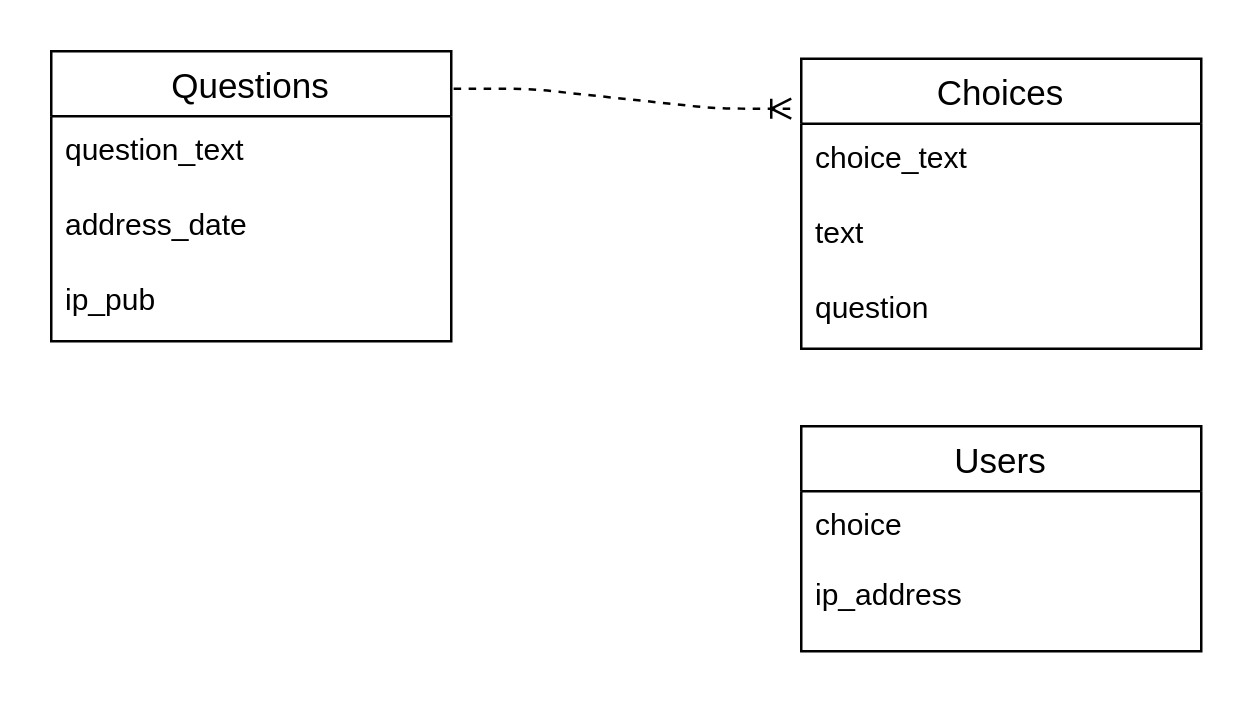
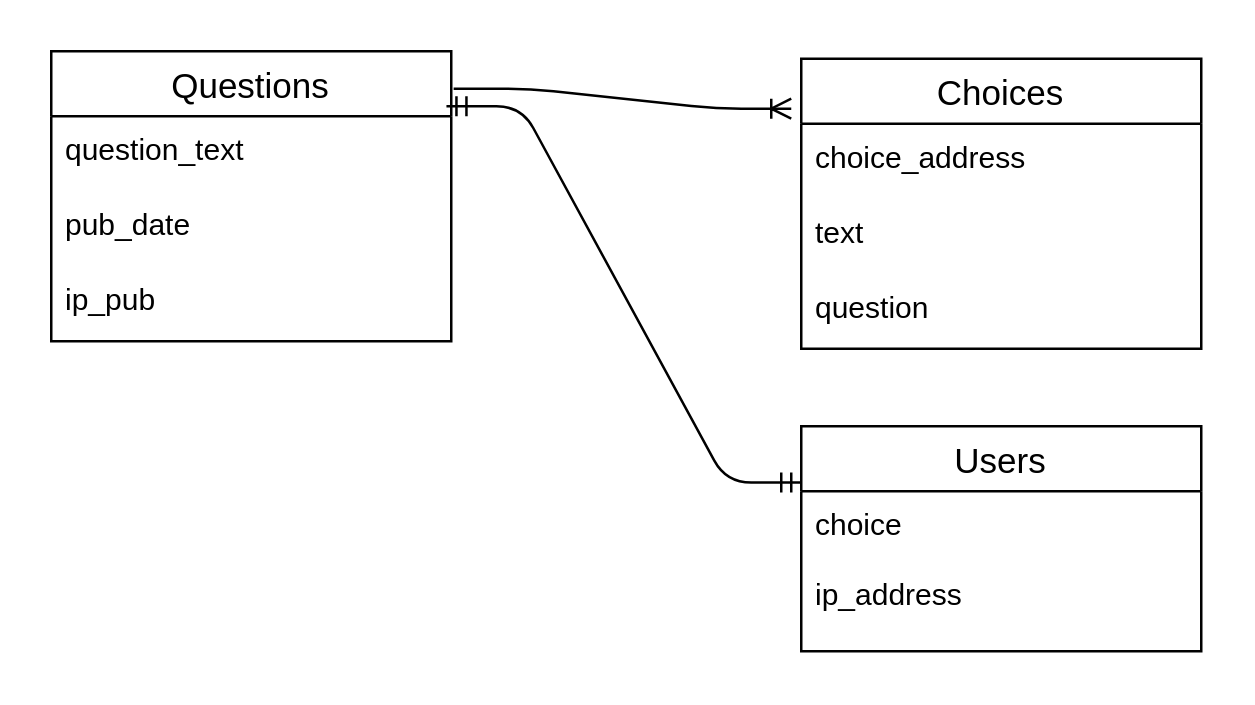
  <mxCell id="0" />
  <mxCell id="1" parent="0" />
  <mxCell id="2" value="Questions" style="swimlane;fontStyle=0;childLayout=stackLayout;horizontal=1;startSize=26;horizontalStack=0;resizeParent=1;resizeParentMax=0;resizeLast=0;collapsible=1;marginBottom=0;align=center;fontSize=14;" vertex="1" parent="1"><mxGeometry x="20" y="20" width="160" height="116" as="geometry" /></mxCell>
  <mxCell id="3" value="question_text" style="text;strokeColor=none;fillColor=none;spacingLeft=4;spacingRight=4;overflow=hidden;rotatable=0;points=[[0,0.5],[1,0.5]];portConstraint=eastwest;fontSize=12;" vertex="1" parent="2"><mxGeometry y="26" width="160" height="30" as="geometry" /></mxCell>
- <mxCell id="4" value="address_date" style="text;strokeColor=none;fillColor=none;spacingLeft=4;spacingRight=4;overflow=hidden;rotatable=0;points=[[0,0.5],[1,0.5]];portConstraint=eastwest;fontSize=12;" vertex="1" parent="2"><mxGeometry y="56" width="160" height="30" as="geometry" /></mxCell>
+ <mxCell id="4" value="pub_date" style="text;strokeColor=none;fillColor=none;spacingLeft=4;spacingRight=4;overflow=hidden;rotatable=0;points=[[0,0.5],[1,0.5]];portConstraint=eastwest;fontSize=12;" vertex="1" parent="2"><mxGeometry y="56" width="160" height="30" as="geometry" /></mxCell>
  <mxCell id="5" value="ip_pub" style="text;strokeColor=none;fillColor=none;spacingLeft=4;spacingRight=4;overflow=hidden;rotatable=0;points=[[0,0.5],[1,0.5]];portConstraint=eastwest;fontSize=12;" vertex="1" parent="2"><mxGeometry y="86" width="160" height="30" as="geometry" /></mxCell>
  <mxCell id="6" value="Choices" style="swimlane;fontStyle=0;childLayout=stackLayout;horizontal=1;startSize=26;horizontalStack=0;resizeParent=1;resizeParentMax=0;resizeLast=0;collapsible=1;marginBottom=0;align=center;fontSize=14;" vertex="1" parent="1"><mxGeometry x="320" y="23" width="160" height="116" as="geometry" /></mxCell>
- <mxCell id="7" value="choice_text" style="text;strokeColor=none;fillColor=none;spacingLeft=4;spacingRight=4;overflow=hidden;rotatable=0;points=[[0,0.5],[1,0.5]];portConstraint=eastwest;fontSize=12;" vertex="1" parent="6"><mxGeometry y="26" width="160" height="30" as="geometry" /></mxCell>
+ <mxCell id="7" value="choice_address" style="text;strokeColor=none;fillColor=none;spacingLeft=4;spacingRight=4;overflow=hidden;rotatable=0;points=[[0,0.5],[1,0.5]];portConstraint=eastwest;fontSize=12;" vertex="1" parent="6"><mxGeometry y="26" width="160" height="30" as="geometry" /></mxCell>
  <mxCell id="8" value="text" style="text;strokeColor=none;fillColor=none;spacingLeft=4;spacingRight=4;overflow=hidden;rotatable=0;points=[[0,0.5],[1,0.5]];portConstraint=eastwest;fontSize=12;" vertex="1" parent="6"><mxGeometry y="56" width="160" height="30" as="geometry" /></mxCell>
  <mxCell id="9" value="question" style="text;strokeColor=none;fillColor=none;spacingLeft=4;spacingRight=4;overflow=hidden;rotatable=0;points=[[0,0.5],[1,0.5]];portConstraint=eastwest;fontSize=12;" vertex="1" parent="6"><mxGeometry y="86" width="160" height="30" as="geometry" /></mxCell>
- <mxCell id="10" value="" style="edgeStyle=entityRelationEdgeStyle;fontSize=12;html=1;endArrow=ERoneToMany;exitX=1.006;exitY=0.129;exitDx=0;exitDy=0;exitPerimeter=0;entryX=-0.025;entryY=0.172;entryDx=0;entryDy=0;entryPerimeter=0;dashed=1;" edge="1" parent="1" source="2" target="6"><mxGeometry width="100" height="100" relative="1" as="geometry"><mxPoint x="150" y="350" as="sourcePoint" /><mxPoint x="250" y="250" as="targetPoint" /></mxGeometry></mxCell>
+ <mxCell id="10" value="" style="edgeStyle=entityRelationEdgeStyle;fontSize=12;html=1;endArrow=ERoneToMany;exitX=1.006;exitY=0.129;exitDx=0;exitDy=0;exitPerimeter=0;entryX=-0.025;entryY=0.172;entryDx=0;entryDy=0;entryPerimeter=0;" edge="1" parent="1" source="2" target="6"><mxGeometry width="100" height="100" relative="1" as="geometry"><mxPoint x="150" y="350" as="sourcePoint" /><mxPoint x="250" y="250" as="targetPoint" /></mxGeometry></mxCell>
  <mxCell id="11" value="Users" style="swimlane;fontStyle=0;childLayout=stackLayout;horizontal=1;startSize=26;horizontalStack=0;resizeParent=1;resizeParentMax=0;resizeLast=0;collapsible=1;marginBottom=0;align=center;fontSize=14;" vertex="1" parent="1"><mxGeometry x="320" y="170" width="160" height="90" as="geometry" /></mxCell>
  <mxCell id="12" value="choice&#10;&#10;ip_address&#10;&#10;" style="text;strokeColor=none;fillColor=none;spacingLeft=4;spacingRight=4;overflow=hidden;rotatable=0;points=[[0,0.5],[1,0.5]];portConstraint=eastwest;fontSize=12;" vertex="1" parent="11"><mxGeometry y="26" width="160" height="64" as="geometry" /></mxCell>
+ <mxCell id="13" value="" style="edgeStyle=entityRelationEdgeStyle;fontSize=12;html=1;endArrow=ERmandOne;startArrow=ERmandOne;exitX=0.988;exitY=-0.133;exitDx=0;exitDy=0;exitPerimeter=0;entryX=0;entryY=0.25;entryDx=0;entryDy=0;" edge="1" parent="1" source="3" target="11"><mxGeometry width="100" height="100" relative="1" as="geometry"><mxPoint x="200" y="200" as="sourcePoint" /><mxPoint x="300" y="100" as="targetPoint" /></mxGeometry></mxCell>
